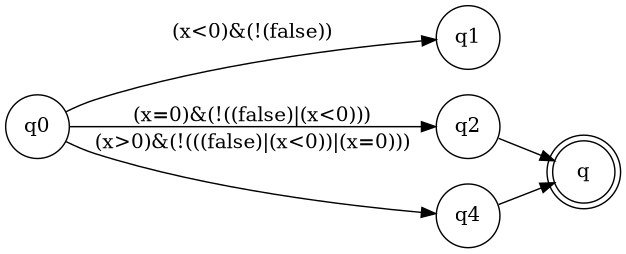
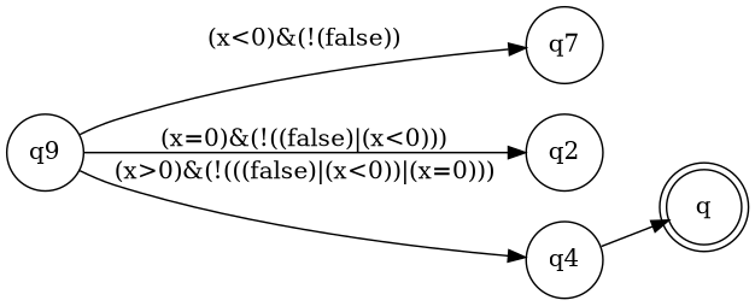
  digraph {
    rankdir=LR
    node [shape=circle]
-   q0
-   q1
+   q0 [label=q9]
+   q1 [label=q7]
    q2
    n4 [label=q4]
    q [shape=doublecircle]
    q0 -> q1 [label="(x<0)&(!(false))"]
    q0 -> q2 [label="(x=0)&(!((false)|(x<0)))"]
    q0 -> n4 [label="(x>0)&(!(((false)|(x<0))|(x=0)))"]
-   q2 -> q
    n4 -> q
  }
